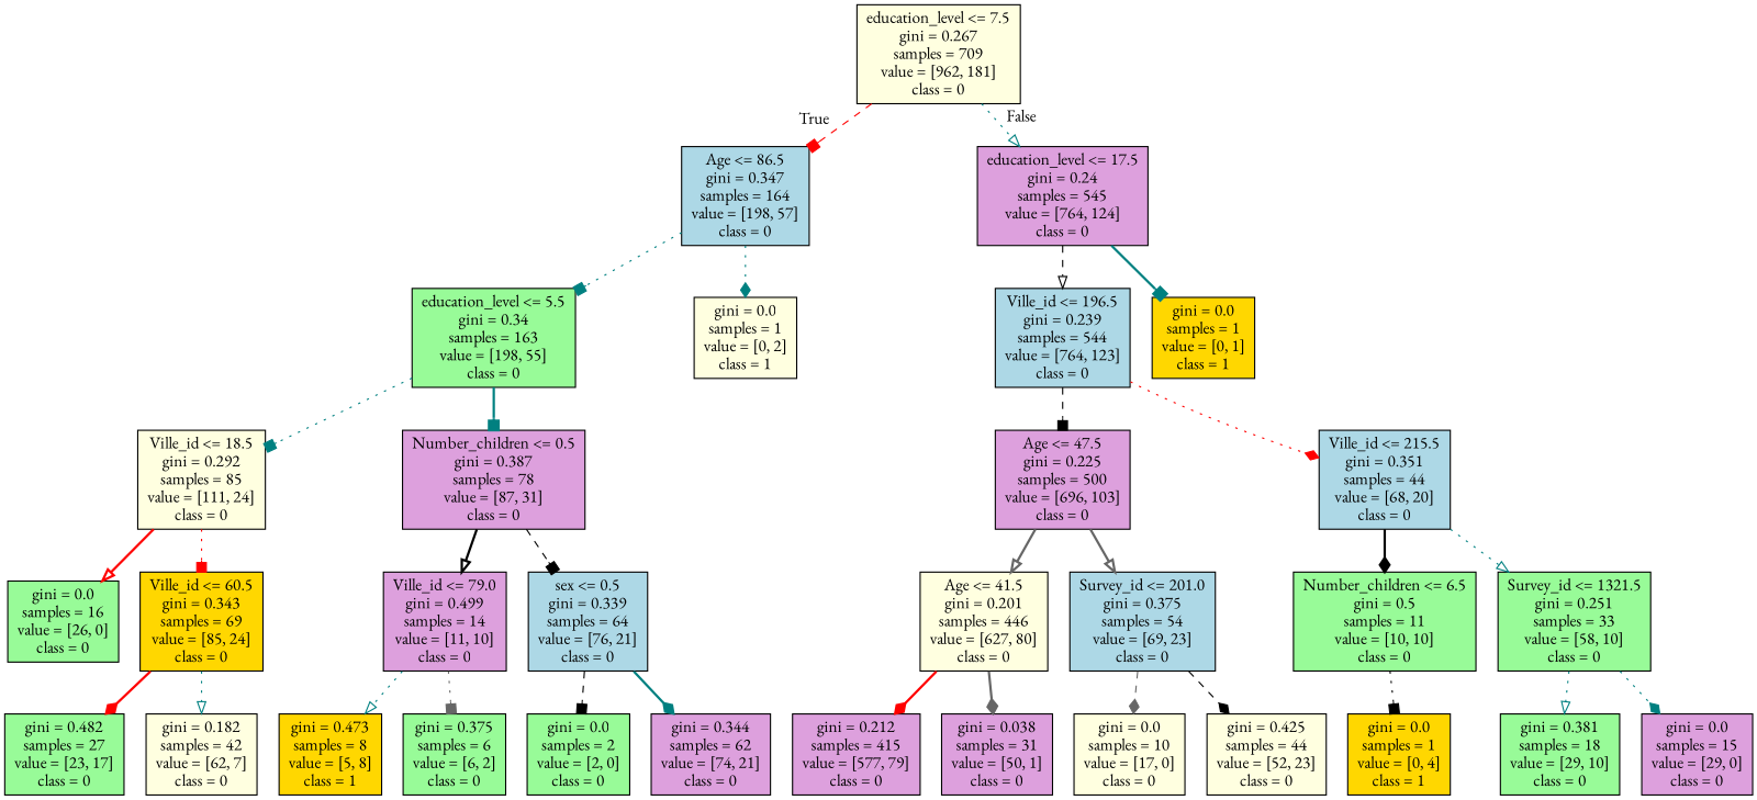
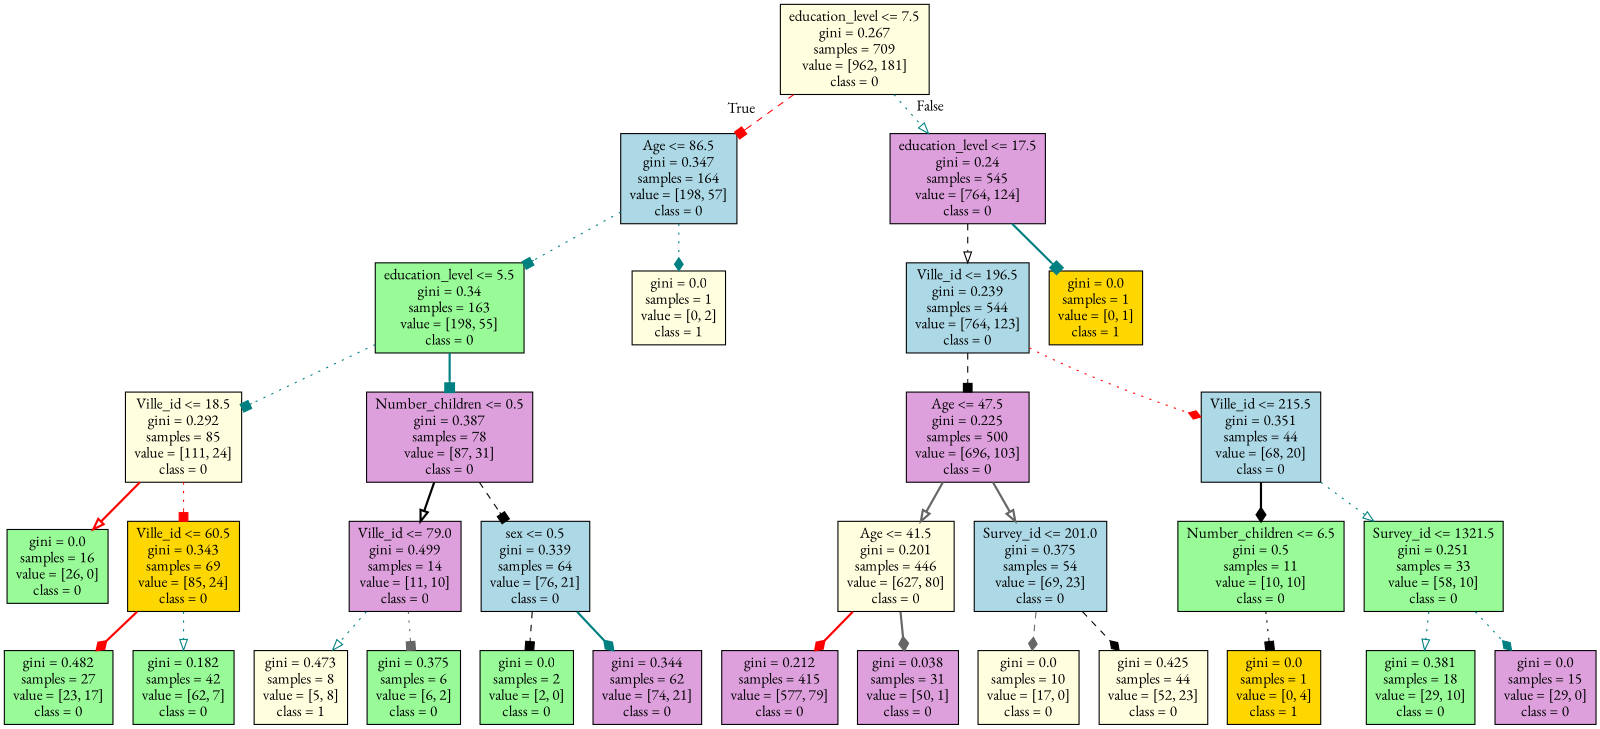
  digraph {
    fontname="EB Garamond"
    node [fillcolor=lightyellow fontname="EB Garamond" shape=box style=filled]
    edge [arrowhead=box color=teal fontname="EB Garamond" style=dotted]
    n1 [label="education_level <= 7.5\ngini = 0.267\nsamples = 709\nvalue = [962, 181]\nclass = 0"]
    n2 [fillcolor=lightblue label="Age <= 86.5\ngini = 0.347\nsamples = 164\nvalue = [198, 57]\nclass = 0"]
    n3 [fillcolor=plum label="education_level <= 17.5\ngini = 0.24\nsamples = 545\nvalue = [764, 124]\nclass = 0"]
    n4 [fillcolor=palegreen label="education_level <= 5.5\ngini = 0.34\nsamples = 163\nvalue = [198, 55]\nclass = 0"]
    n5 [label="gini = 0.0\nsamples = 1\nvalue = [0, 2]\nclass = 1"]
    n6 [fillcolor=lightblue label="Ville_id <= 196.5\ngini = 0.239\nsamples = 544\nvalue = [764, 123]\nclass = 0"]
    n7 [fillcolor=gold label="gini = 0.0\nsamples = 1\nvalue = [0, 1]\nclass = 1"]
    n8 [label="Ville_id <= 18.5\ngini = 0.292\nsamples = 85\nvalue = [111, 24]\nclass = 0"]
    n9 [fillcolor=plum label="Number_children <= 0.5\ngini = 0.387\nsamples = 78\nvalue = [87, 31]\nclass = 0"]
    n10 [fillcolor=palegreen label="gini = 0.0\nsamples = 16\nvalue = [26, 0]\nclass = 0"]
    n11 [fillcolor=gold label="Ville_id <= 60.5\ngini = 0.343\nsamples = 69\nvalue = [85, 24]\nclass = 0"]
    n12 [fillcolor=plum label="Ville_id <= 79.0\ngini = 0.499\nsamples = 14\nvalue = [11, 10]\nclass = 0"]
    n13 [fillcolor=lightblue label="sex <= 0.5\ngini = 0.339\nsamples = 64\nvalue = [76, 21]\nclass = 0"]
    n14 [fillcolor=palegreen label="gini = 0.482\nsamples = 27\nvalue = [23, 17]\nclass = 0"]
-   n15 [label="gini = 0.182\nsamples = 42\nvalue = [62, 7]\nclass = 0"]
-   n16 [fillcolor=gold label="gini = 0.473\nsamples = 8\nvalue = [5, 8]\nclass = 1"]
+   n15 [fillcolor=palegreen label="gini = 0.182\nsamples = 42\nvalue = [62, 7]\nclass = 0"]
+   n16 [label="gini = 0.473\nsamples = 8\nvalue = [5, 8]\nclass = 1"]
    n17 [fillcolor=palegreen label="gini = 0.375\nsamples = 6\nvalue = [6, 2]\nclass = 0"]
    n18 [fillcolor=palegreen label="gini = 0.0\nsamples = 2\nvalue = [2, 0]\nclass = 0"]
    n19 [fillcolor=plum label="gini = 0.344\nsamples = 62\nvalue = [74, 21]\nclass = 0"]
    n20 [fillcolor=plum label="Age <= 47.5\ngini = 0.225\nsamples = 500\nvalue = [696, 103]\nclass = 0"]
    n21 [fillcolor=lightblue label="Ville_id <= 215.5\ngini = 0.351\nsamples = 44\nvalue = [68, 20]\nclass = 0"]
    n22 [label="Age <= 41.5\ngini = 0.201\nsamples = 446\nvalue = [627, 80]\nclass = 0"]
    n23 [fillcolor=lightblue label="Survey_id <= 201.0\ngini = 0.375\nsamples = 54\nvalue = [69, 23]\nclass = 0"]
    n24 [fillcolor=palegreen label="Number_children <= 6.5\ngini = 0.5\nsamples = 11\nvalue = [10, 10]\nclass = 0"]
    n25 [fillcolor=palegreen label="Survey_id <= 1321.5\ngini = 0.251\nsamples = 33\nvalue = [58, 10]\nclass = 0"]
    n26 [fillcolor=plum label="gini = 0.212\nsamples = 415\nvalue = [577, 79]\nclass = 0"]
    n27 [fillcolor=plum label="gini = 0.038\nsamples = 31\nvalue = [50, 1]\nclass = 0"]
    n28 [label="gini = 0.0\nsamples = 10\nvalue = [17, 0]\nclass = 0"]
    n29 [label="gini = 0.425\nsamples = 44\nvalue = [52, 23]\nclass = 0"]
    n30 [fillcolor=gold label="gini = 0.0\nsamples = 1\nvalue = [0, 4]\nclass = 1"]
    n31 [fillcolor=palegreen label="gini = 0.381\nsamples = 18\nvalue = [29, 10]\nclass = 0"]
    n32 [fillcolor=plum label="gini = 0.0\nsamples = 15\nvalue = [29, 0]\nclass = 0"]
    n1 -> n2 [color=red headlabel=True labelangle=45 labeldistance=2.5 style=dashed]
    n1 -> n3 [arrowhead=onormal headlabel=False labelangle=-45 labeldistance=2.5]
    n2 -> n4
    n2 -> n5 [arrowhead=diamond]
    n3 -> n6 [arrowhead=onormal color=black style=dashed]
    n3 -> n7 [style=bold]
    n4 -> n8
    n4 -> n9 [style=bold]
    n6 -> n20 [color=black style=dashed]
    n6 -> n21 [arrowhead=diamond color=red]
    n8 -> n10 [arrowhead=onormal color=red style=bold]
    n8 -> n11 [color=red]
    n9 -> n12 [arrowhead=onormal color=black style=bold]
    n9 -> n13 [color=black style=dashed]
    n11 -> n14 [arrowhead=diamond color=red style=bold]
    n11 -> n15 [arrowhead=onormal]
    n12 -> n16 [arrowhead=onormal]
    n12 -> n17 [color=gray40]
    n13 -> n18 [color=black style=dashed]
    n13 -> n19 [arrowhead=diamond style=bold]
    n20 -> n22 [arrowhead=onormal color=gray40 style=bold]
    n20 -> n23 [arrowhead=onormal color=gray40 style=bold]
    n21 -> n24 [arrowhead=diamond color=black style=bold]
    n21 -> n25 [arrowhead=onormal]
    n22 -> n26 [arrowhead=diamond color=red style=bold]
    n22 -> n27 [arrowhead=diamond color=gray40 style=bold]
    n23 -> n28 [arrowhead=diamond color=gray40 style=dashed]
    n23 -> n29 [arrowhead=diamond color=black style=dashed]
    n24 -> n30 [color=black]
    n25 -> n31 [arrowhead=onormal]
    n25 -> n32 [arrowhead=diamond]
  }
